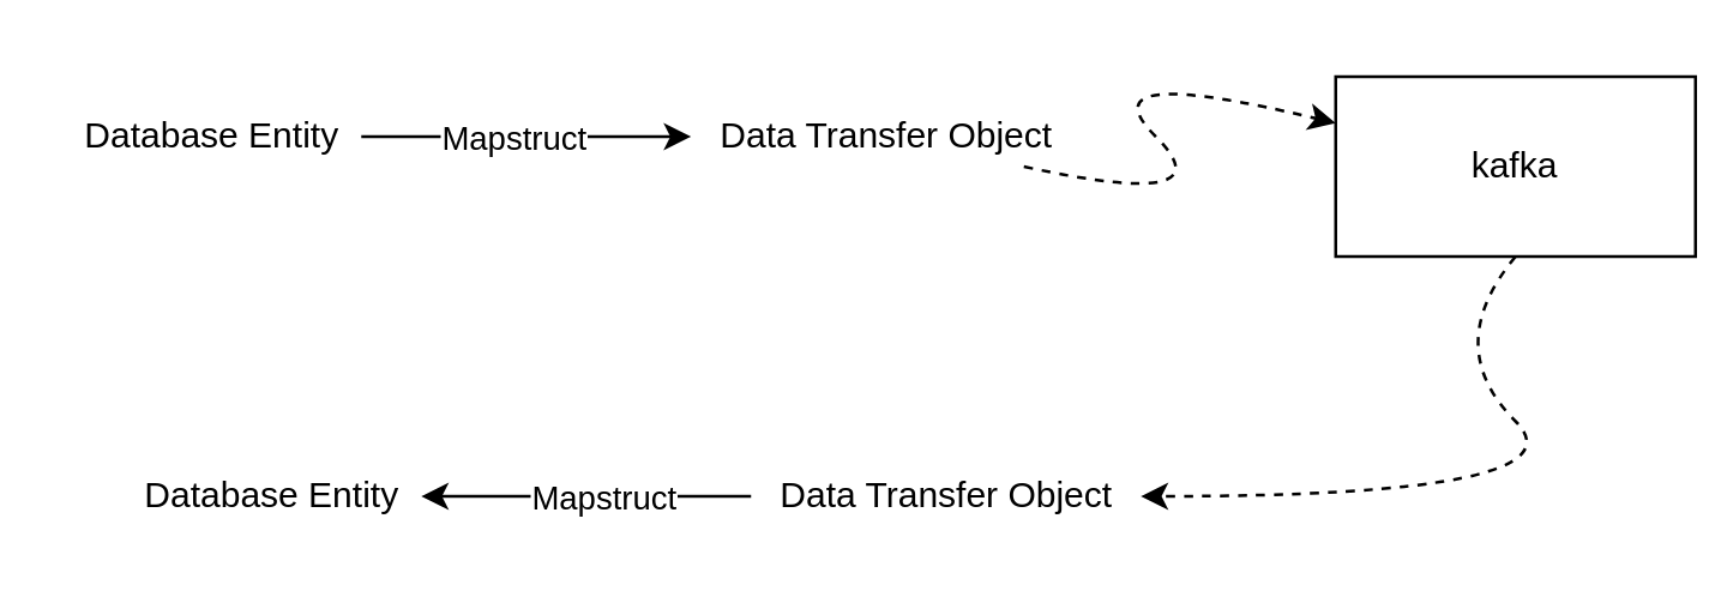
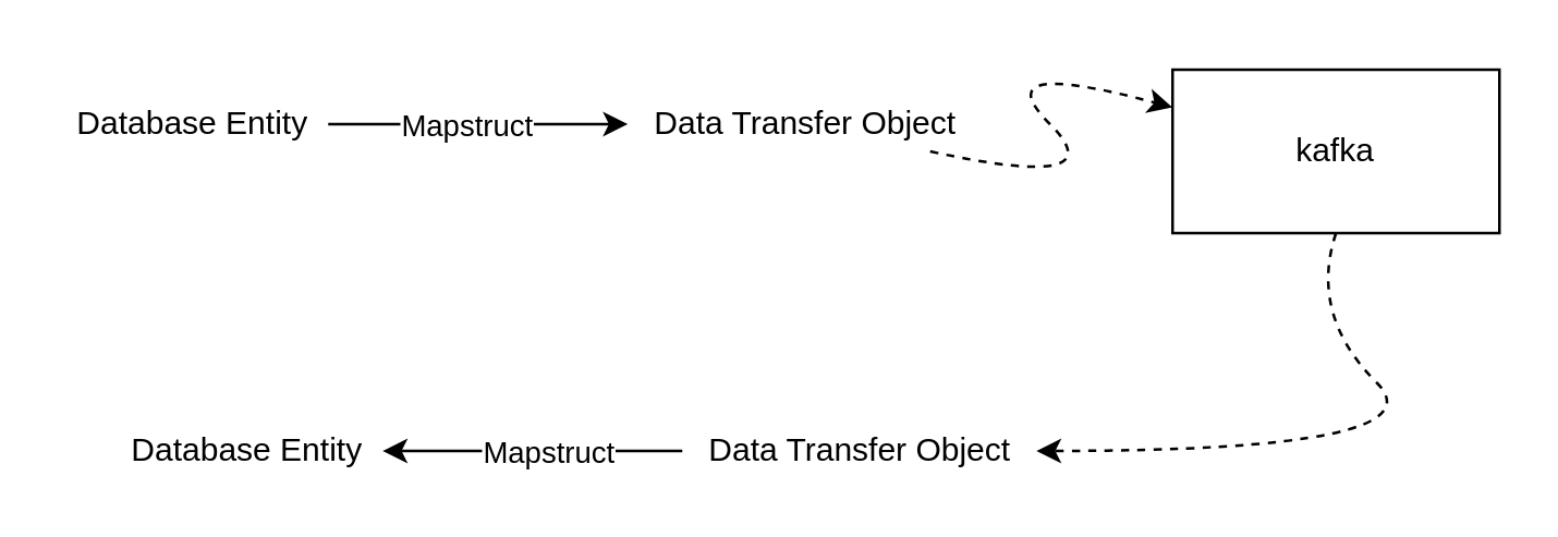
  <mxCell id="0" />
  <mxCell id="1" parent="0" />
  <mxCell id="2" value="Database Entity" style="text;html=1;align=center;verticalAlign=middle;resizable=0;points=[];autosize=1;" vertex="1" parent="1"><mxGeometry x="20" y="35" width="100" height="20" as="geometry" /></mxCell>
  <mxCell id="3" value="Data Transfer Object&lt;br&gt;" style="text;html=1;align=center;verticalAlign=middle;resizable=0;points=[];autosize=1;" vertex="1" parent="1"><mxGeometry x="230" y="35" width="130" height="20" as="geometry" /></mxCell>
  <mxCell id="4" value="" style="endArrow=classic;html=1;" edge="1" parent="1" source="2" target="3"><mxGeometry width="50" height="50" relative="1" as="geometry"><mxPoint x="320" y="375" as="sourcePoint" /><mxPoint x="370" y="325" as="targetPoint" /></mxGeometry></mxCell>
  <mxCell id="5" value="Mapstruct" style="edgeLabel;html=1;align=center;verticalAlign=middle;resizable=0;points=[];" vertex="1" connectable="0" parent="4"><mxGeometry x="0.4" y="2" relative="1" as="geometry"><mxPoint x="-27" y="2" as="offset" /></mxGeometry></mxCell>
- <mxCell id="6" value="kafka" style="rounded=0;whiteSpace=wrap;html=1;" vertex="1" parent="1"><mxGeometry x="445" y="25" width="120" height="60" as="geometry" /></mxCell>
+ <mxCell id="6" value="kafka" style="rounded=0;whiteSpace=wrap;html=1;" vertex="1" parent="1"><mxGeometry x="430" y="25" width="120" height="60" as="geometry" /></mxCell>
  <mxCell id="7" value="" style="curved=1;endArrow=classic;html=1;dashed=1;" edge="1" parent="1" source="3" target="6"><mxGeometry width="50" height="50" relative="1" as="geometry"><mxPoint x="360" y="70" as="sourcePoint" /><mxPoint x="410" y="20" as="targetPoint" /><Array as="points"><mxPoint x="410" y="70" /><mxPoint x="360" y="20" /></Array></mxGeometry></mxCell>
  <mxCell id="8" value="Database Entity" style="text;html=1;align=center;verticalAlign=middle;resizable=0;points=[];autosize=1;" vertex="1" parent="1"><mxGeometry x="40" y="155" width="100" height="20" as="geometry" /></mxCell>
  <mxCell id="9" value="Data Transfer Object&lt;br&gt;" style="text;html=1;align=center;verticalAlign=middle;resizable=0;points=[];autosize=1;" vertex="1" parent="1"><mxGeometry x="250" y="155" width="130" height="20" as="geometry" /></mxCell>
  <mxCell id="10" value="" style="endArrow=classic;html=1;" edge="1" parent="1" source="9" target="8"><mxGeometry width="50" height="50" relative="1" as="geometry"><mxPoint x="340" y="495" as="sourcePoint" /><mxPoint x="390" y="445" as="targetPoint" /></mxGeometry></mxCell>
  <mxCell id="11" value="Mapstruct" style="edgeLabel;html=1;align=center;verticalAlign=middle;resizable=0;points=[];" vertex="1" connectable="0" parent="10"><mxGeometry x="0.4" y="2" relative="1" as="geometry"><mxPoint x="27" y="-2" as="offset" /></mxGeometry></mxCell>
  <mxCell id="12" value="" style="curved=1;endArrow=classic;html=1;dashed=1;exitX=0.5;exitY=1;exitDx=0;exitDy=0;" edge="1" parent="1" source="6" target="9"><mxGeometry width="50" height="50" relative="1" as="geometry"><mxPoint x="550" y="133.846" as="sourcePoint" /><mxPoint x="461" y="150" as="targetPoint" /><Array as="points"><mxPoint x="480" y="115" /><mxPoint x="530" y="165" /></Array></mxGeometry></mxCell>
